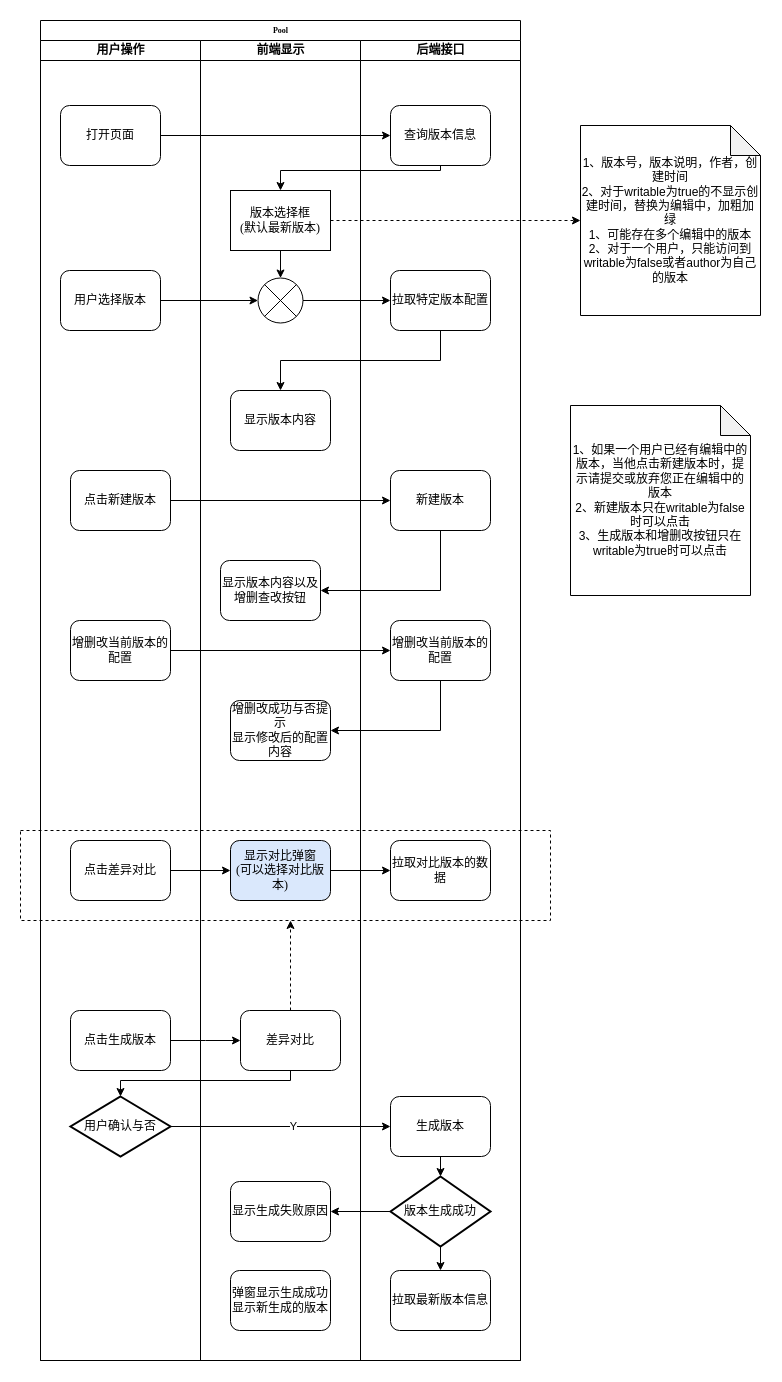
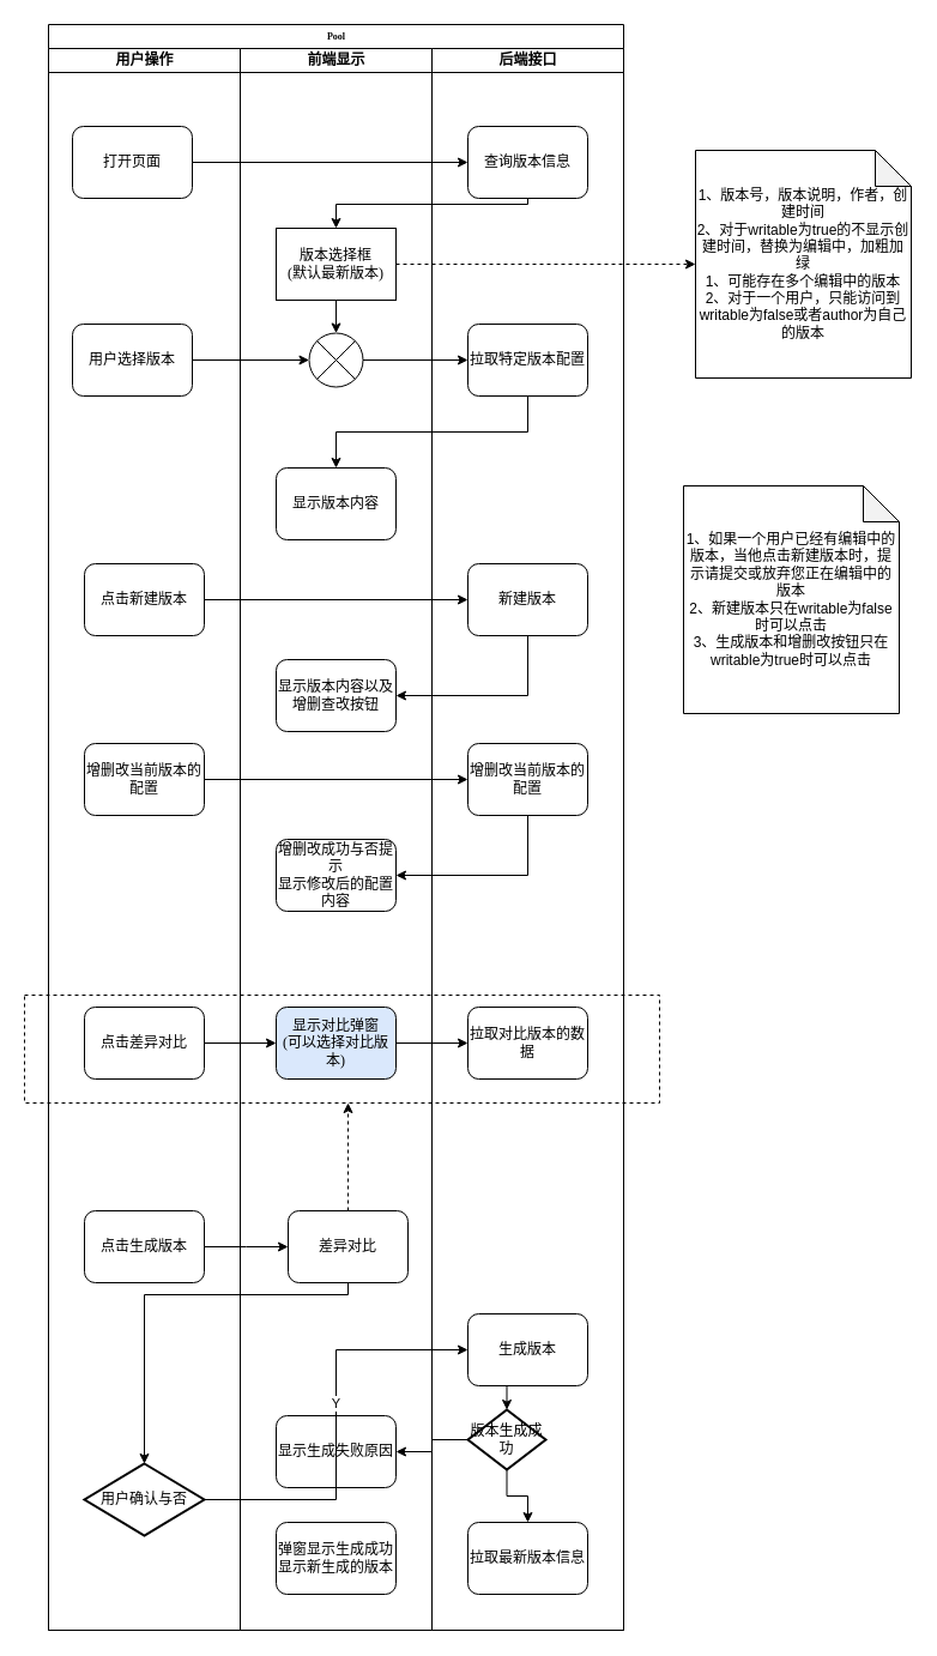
  <mxCell id="0" />
  <mxCell id="1" parent="0" />
  <mxCell id="2" value="" style="rounded=0;whiteSpace=wrap;html=1;dashed=1;" vertex="1" parent="1"><mxGeometry x="20" y="830" width="530" height="90" as="geometry" /></mxCell>
  <mxCell id="3" value="Pool" style="swimlane;html=1;childLayout=stackLayout;startSize=20;rounded=0;shadow=0;labelBackgroundColor=none;strokeWidth=1;fontFamily=Verdana;fontSize=8;align=center;" parent="1" vertex="1"><mxGeometry x="40" y="20" width="480" height="1340" as="geometry" /></mxCell>
  <mxCell id="4" value="用户操作" style="swimlane;html=1;startSize=20;" parent="3" vertex="1"><mxGeometry y="20" width="160" height="1320" as="geometry" /></mxCell>
  <mxCell id="5" value="打开页面" style="rounded=1;whiteSpace=wrap;html=1;shadow=0;labelBackgroundColor=none;strokeWidth=1;fontFamily=Verdana;fontSize=12;align=center;" parent="4" vertex="1"><mxGeometry x="20" y="65" width="100" height="60" as="geometry" /></mxCell>
  <mxCell id="6" value="用户选择版本" style="rounded=1;whiteSpace=wrap;html=1;shadow=0;labelBackgroundColor=none;strokeWidth=1;fontFamily=Verdana;fontSize=12;align=center;" vertex="1" parent="4"><mxGeometry x="20" y="230" width="100" height="60" as="geometry" /></mxCell>
  <mxCell id="7" value="点击新建版本" style="rounded=1;whiteSpace=wrap;html=1;shadow=0;labelBackgroundColor=none;strokeWidth=1;fontFamily=Verdana;fontSize=12;align=center;" vertex="1" parent="4"><mxGeometry x="30" y="430" width="100" height="60" as="geometry" /></mxCell>
  <mxCell id="8" value="增删改当前版本的配置" style="rounded=1;whiteSpace=wrap;html=1;shadow=0;labelBackgroundColor=none;strokeWidth=1;fontFamily=Verdana;fontSize=12;align=center;" vertex="1" parent="4"><mxGeometry x="30" y="580" width="100" height="60" as="geometry" /></mxCell>
  <mxCell id="9" value="点击差异对比" style="rounded=1;whiteSpace=wrap;html=1;shadow=0;labelBackgroundColor=none;strokeWidth=1;fontFamily=Verdana;fontSize=12;align=center;" vertex="1" parent="4"><mxGeometry x="30" y="800" width="100" height="60" as="geometry" /></mxCell>
- <mxCell id="10" value="&lt;span style=&quot;font-family: Verdana;&quot;&gt;用户确认与否&lt;/span&gt;" style="strokeWidth=2;html=1;shape=mxgraph.flowchart.decision;whiteSpace=wrap;" vertex="1" parent="4"><mxGeometry x="30" y="1056" width="100" height="60" as="geometry" /></mxCell>
+ <mxCell id="10" value="&lt;span style=&quot;font-family: Verdana;&quot;&gt;用户确认与否&lt;/span&gt;" style="strokeWidth=2;html=1;shape=mxgraph.flowchart.decision;whiteSpace=wrap;" vertex="1" parent="4"><mxGeometry x="30" y="1181" width="100" height="60" as="geometry" /></mxCell>
  <mxCell id="11" value="前端显示" style="swimlane;html=1;startSize=20;" parent="3" vertex="1"><mxGeometry x="160" y="20" width="160" height="1320" as="geometry" /></mxCell>
  <mxCell id="12" value="版本选择框&lt;br&gt;(默认最新版本)" style="whiteSpace=wrap;html=1;shadow=0;labelBackgroundColor=none;strokeWidth=1;fontFamily=Verdana;fontSize=12;align=center;rounded=0;" vertex="1" parent="11"><mxGeometry x="30" y="150" width="100" height="60" as="geometry" /></mxCell>
  <mxCell id="13" value="" style="verticalLabelPosition=bottom;verticalAlign=top;html=1;shape=mxgraph.flowchart.or;" vertex="1" parent="11"><mxGeometry x="57.5" y="237.5" width="45" height="45" as="geometry" /></mxCell>
  <mxCell id="14" style="edgeStyle=orthogonalEdgeStyle;rounded=0;orthogonalLoop=1;jettySize=auto;html=1;exitX=0.5;exitY=1;exitDx=0;exitDy=0;fontSize=12;entryX=0.5;entryY=0;entryDx=0;entryDy=0;entryPerimeter=0;" edge="1" parent="11" source="12" target="13"><mxGeometry relative="1" as="geometry"><mxPoint x="80" y="220" as="targetPoint" /></mxGeometry></mxCell>
  <mxCell id="15" value="显示版本内容" style="rounded=1;whiteSpace=wrap;html=1;shadow=0;labelBackgroundColor=none;strokeWidth=1;fontFamily=Verdana;fontSize=12;align=center;" vertex="1" parent="11"><mxGeometry x="30" y="350" width="100" height="60" as="geometry" /></mxCell>
- <mxCell id="16" value="显示版本内容以及增删查改按钮" style="rounded=1;whiteSpace=wrap;html=1;shadow=0;labelBackgroundColor=none;strokeWidth=1;fontFamily=Verdana;fontSize=12;align=center;" vertex="1" parent="11"><mxGeometry x="20" y="520" width="100" height="60" as="geometry" /></mxCell>
+ <mxCell id="16" value="显示版本内容以及增删查改按钮" style="rounded=1;whiteSpace=wrap;html=1;shadow=0;labelBackgroundColor=none;strokeWidth=1;fontFamily=Verdana;fontSize=12;align=center;" vertex="1" parent="11"><mxGeometry x="30" y="510" width="100" height="60" as="geometry" /></mxCell>
  <mxCell id="17" value="&lt;div&gt;增删改成功与否提示&lt;/div&gt;显示修改后的配置内容" style="rounded=1;whiteSpace=wrap;html=1;shadow=0;labelBackgroundColor=none;strokeWidth=1;fontFamily=Verdana;fontSize=12;align=center;" vertex="1" parent="11"><mxGeometry x="30" y="660" width="100" height="60" as="geometry" /></mxCell>
  <mxCell id="18" value="显示对比弹窗&lt;div&gt;(可以选择对比版本)&lt;/div&gt;" style="rounded=1;whiteSpace=wrap;html=1;shadow=0;labelBackgroundColor=none;strokeWidth=1;fontFamily=Verdana;fontSize=12;align=center;fillColor=#dae8fc;" vertex="1" parent="11"><mxGeometry x="30" y="800" width="100" height="60" as="geometry" /></mxCell>
  <mxCell id="19" style="edgeStyle=orthogonalEdgeStyle;rounded=0;orthogonalLoop=1;jettySize=auto;html=1;exitX=0.5;exitY=0;exitDx=0;exitDy=0;dashed=1;" edge="1" parent="11" source="20"><mxGeometry relative="1" as="geometry"><mxPoint x="90" y="880" as="targetPoint" /></mxGeometry></mxCell>
  <mxCell id="20" value="差异对比" style="rounded=1;whiteSpace=wrap;html=1;shadow=0;labelBackgroundColor=none;strokeWidth=1;fontFamily=Verdana;fontSize=12;align=center;" vertex="1" parent="11"><mxGeometry x="40" y="970" width="100" height="60" as="geometry" /></mxCell>
  <mxCell id="21" value="显示生成失败原因" style="rounded=1;whiteSpace=wrap;html=1;shadow=0;labelBackgroundColor=none;strokeWidth=1;fontFamily=Verdana;fontSize=12;align=center;" vertex="1" parent="11"><mxGeometry x="30" y="1141" width="100" height="60" as="geometry" /></mxCell>
  <mxCell id="22" value="弹窗显示生成成功&lt;br&gt;显示新生成的版本" style="rounded=1;whiteSpace=wrap;html=1;shadow=0;labelBackgroundColor=none;strokeWidth=1;fontFamily=Verdana;fontSize=12;align=center;" vertex="1" parent="11"><mxGeometry x="30" y="1230" width="100" height="60" as="geometry" /></mxCell>
  <mxCell id="23" value="后端接口" style="swimlane;html=1;startSize=20;" parent="3" vertex="1"><mxGeometry x="320" y="20" width="160" height="1320" as="geometry" /></mxCell>
  <mxCell id="24" value="查询版本信息" style="rounded=1;whiteSpace=wrap;html=1;shadow=0;labelBackgroundColor=none;strokeWidth=1;fontFamily=Verdana;fontSize=12;align=center;" vertex="1" parent="23"><mxGeometry x="30" y="65" width="100" height="60" as="geometry" /></mxCell>
  <mxCell id="25" value="拉取特定版本配置" style="rounded=1;whiteSpace=wrap;html=1;shadow=0;labelBackgroundColor=none;strokeWidth=1;fontFamily=Verdana;fontSize=12;align=center;" vertex="1" parent="23"><mxGeometry x="30" y="230" width="100" height="60" as="geometry" /></mxCell>
  <mxCell id="26" value="新建版本" style="rounded=1;whiteSpace=wrap;html=1;shadow=0;labelBackgroundColor=none;strokeWidth=1;fontFamily=Verdana;fontSize=12;align=center;" vertex="1" parent="23"><mxGeometry x="30" y="430" width="100" height="60" as="geometry" /></mxCell>
  <mxCell id="27" value="增删改当前版本的配置" style="rounded=1;whiteSpace=wrap;html=1;shadow=0;labelBackgroundColor=none;strokeWidth=1;fontFamily=Verdana;fontSize=12;align=center;" vertex="1" parent="23"><mxGeometry x="30" y="580" width="100" height="60" as="geometry" /></mxCell>
  <mxCell id="28" value="拉取对比版本的数据" style="rounded=1;whiteSpace=wrap;html=1;shadow=0;labelBackgroundColor=none;strokeWidth=1;fontFamily=Verdana;fontSize=12;align=center;" vertex="1" parent="23"><mxGeometry x="30" y="800" width="100" height="60" as="geometry" /></mxCell>
  <mxCell id="29" value="生成版本" style="rounded=1;whiteSpace=wrap;html=1;shadow=0;labelBackgroundColor=none;strokeWidth=1;fontFamily=Verdana;fontSize=12;align=center;" vertex="1" parent="23"><mxGeometry x="30" y="1056" width="100" height="60" as="geometry" /></mxCell>
  <mxCell id="30" style="edgeStyle=orthogonalEdgeStyle;rounded=0;orthogonalLoop=1;jettySize=auto;html=1;exitX=0.5;exitY=1;exitDx=0;exitDy=0;exitPerimeter=0;entryX=0.5;entryY=0;entryDx=0;entryDy=0;" edge="1" parent="23" source="31" target="32"><mxGeometry relative="1" as="geometry" /></mxCell>
- <mxCell id="31" value="版本生成成功" style="strokeWidth=2;html=1;shape=mxgraph.flowchart.decision;whiteSpace=wrap;" vertex="1" parent="23"><mxGeometry x="30" y="1136" width="100" height="70" as="geometry" /></mxCell>
+ <mxCell id="31" value="版本生成成功" style="strokeWidth=2;html=1;shape=mxgraph.flowchart.decision;whiteSpace=wrap;" vertex="1" parent="23"><mxGeometry x="30" y="1136" width="65" height="50" as="geometry" /></mxCell>
  <mxCell id="32" value="拉取最新版本信息" style="rounded=1;whiteSpace=wrap;html=1;shadow=0;labelBackgroundColor=none;strokeWidth=1;fontFamily=Verdana;fontSize=12;align=center;" vertex="1" parent="23"><mxGeometry x="30" y="1230" width="100" height="60" as="geometry" /></mxCell>
  <mxCell id="33" style="edgeStyle=orthogonalEdgeStyle;rounded=0;orthogonalLoop=1;jettySize=auto;html=1;exitX=0.5;exitY=1;exitDx=0;exitDy=0;entryX=0.5;entryY=0;entryDx=0;entryDy=0;entryPerimeter=0;" edge="1" parent="23" source="29" target="31"><mxGeometry relative="1" as="geometry" /></mxCell>
  <mxCell id="34" value="" style="edgeStyle=orthogonalEdgeStyle;rounded=0;orthogonalLoop=1;jettySize=auto;html=1;fontSize=12;" edge="1" parent="3" source="5" target="24"><mxGeometry relative="1" as="geometry" /></mxCell>
  <mxCell id="35" value="" style="edgeStyle=orthogonalEdgeStyle;rounded=0;orthogonalLoop=1;jettySize=auto;html=1;fontSize=12;" edge="1" parent="3" source="24" target="12"><mxGeometry relative="1" as="geometry"><Array as="points"><mxPoint x="400" y="150" /><mxPoint x="240" y="150" /></Array></mxGeometry></mxCell>
  <mxCell id="36" value="" style="edgeStyle=orthogonalEdgeStyle;rounded=0;orthogonalLoop=1;jettySize=auto;html=1;fontSize=12;entryX=0;entryY=0.5;entryDx=0;entryDy=0;entryPerimeter=0;" edge="1" parent="3" source="6" target="13"><mxGeometry relative="1" as="geometry" /></mxCell>
  <mxCell id="37" style="edgeStyle=orthogonalEdgeStyle;rounded=0;orthogonalLoop=1;jettySize=auto;html=1;exitX=1;exitY=0.5;exitDx=0;exitDy=0;exitPerimeter=0;entryX=0;entryY=0.5;entryDx=0;entryDy=0;" edge="1" parent="3" source="13" target="25"><mxGeometry relative="1" as="geometry" /></mxCell>
  <mxCell id="38" style="edgeStyle=orthogonalEdgeStyle;rounded=0;orthogonalLoop=1;jettySize=auto;html=1;exitX=0.5;exitY=1;exitDx=0;exitDy=0;entryX=0.5;entryY=0;entryDx=0;entryDy=0;" edge="1" parent="3" source="25" target="15"><mxGeometry relative="1" as="geometry" /></mxCell>
  <mxCell id="39" style="edgeStyle=orthogonalEdgeStyle;rounded=0;orthogonalLoop=1;jettySize=auto;html=1;exitX=0.5;exitY=1;exitDx=0;exitDy=0;entryX=1;entryY=0.5;entryDx=0;entryDy=0;" edge="1" parent="3" source="26" target="16"><mxGeometry relative="1" as="geometry" /></mxCell>
  <mxCell id="40" style="edgeStyle=orthogonalEdgeStyle;rounded=0;orthogonalLoop=1;jettySize=auto;html=1;exitX=1;exitY=0.5;exitDx=0;exitDy=0;entryX=0;entryY=0.5;entryDx=0;entryDy=0;" edge="1" parent="3" source="7" target="26"><mxGeometry relative="1" as="geometry" /></mxCell>
  <mxCell id="41" style="edgeStyle=orthogonalEdgeStyle;rounded=0;orthogonalLoop=1;jettySize=auto;html=1;exitX=1;exitY=0.5;exitDx=0;exitDy=0;" edge="1" parent="3" source="8" target="27"><mxGeometry relative="1" as="geometry" /></mxCell>
  <mxCell id="42" style="edgeStyle=orthogonalEdgeStyle;rounded=0;orthogonalLoop=1;jettySize=auto;html=1;exitX=0.5;exitY=1;exitDx=0;exitDy=0;entryX=1;entryY=0.5;entryDx=0;entryDy=0;" edge="1" parent="3" source="27" target="17"><mxGeometry relative="1" as="geometry" /></mxCell>
  <mxCell id="43" style="edgeStyle=orthogonalEdgeStyle;rounded=0;orthogonalLoop=1;jettySize=auto;html=1;exitX=1;exitY=0.5;exitDx=0;exitDy=0;entryX=0;entryY=0.5;entryDx=0;entryDy=0;" edge="1" parent="3" source="9" target="18"><mxGeometry relative="1" as="geometry" /></mxCell>
  <mxCell id="44" style="edgeStyle=orthogonalEdgeStyle;rounded=0;orthogonalLoop=1;jettySize=auto;html=1;exitX=1;exitY=0.5;exitDx=0;exitDy=0;" edge="1" parent="3" source="18" target="28"><mxGeometry relative="1" as="geometry" /></mxCell>
  <mxCell id="45" style="edgeStyle=orthogonalEdgeStyle;rounded=0;orthogonalLoop=1;jettySize=auto;html=1;exitX=0.5;exitY=1;exitDx=0;exitDy=0;entryX=0.5;entryY=0;entryDx=0;entryDy=0;entryPerimeter=0;" edge="1" parent="3" source="20" target="10"><mxGeometry relative="1" as="geometry"><Array as="points"><mxPoint x="250" y="1060" /><mxPoint x="80" y="1060" /></Array></mxGeometry></mxCell>
  <mxCell id="46" style="edgeStyle=orthogonalEdgeStyle;rounded=0;orthogonalLoop=1;jettySize=auto;html=1;exitX=1;exitY=0.5;exitDx=0;exitDy=0;exitPerimeter=0;entryX=0;entryY=0.5;entryDx=0;entryDy=0;" edge="1" parent="3" source="10" target="29"><mxGeometry relative="1" as="geometry" /></mxCell>
  <mxCell id="47" value="Y" style="edgeLabel;html=1;align=center;verticalAlign=middle;resizable=0;points=[];" vertex="1" connectable="0" parent="46"><mxGeometry x="0.109" y="1" relative="1" as="geometry"><mxPoint as="offset" /></mxGeometry></mxCell>
  <mxCell id="48" style="edgeStyle=orthogonalEdgeStyle;rounded=0;orthogonalLoop=1;jettySize=auto;html=1;exitX=0;exitY=0.5;exitDx=0;exitDy=0;exitPerimeter=0;entryX=1;entryY=0.5;entryDx=0;entryDy=0;" edge="1" parent="3" source="31" target="21"><mxGeometry relative="1" as="geometry" /></mxCell>
  <mxCell id="49" value="1、版本号，版本说明，作者，创建时间&lt;div&gt;2、对于writable为true的不显示创建时间，替换为编辑中，加粗加绿&lt;/div&gt;&lt;div&gt;1、可能存在多个编辑中的版本&lt;div&gt;2、对于一个用户，只能访问到&lt;span style=&quot;background-color: transparent; color: light-dark(rgb(0, 0, 0), rgb(255, 255, 255));&quot;&gt;writable为false或者author为自己的版本&lt;/span&gt;&lt;/div&gt;&lt;/div&gt;" style="shape=note;whiteSpace=wrap;html=1;backgroundOutline=1;darkOpacity=0.05;" vertex="1" parent="1"><mxGeometry x="580" y="125" width="180" height="190" as="geometry" /></mxCell>
  <mxCell id="50" style="edgeStyle=orthogonalEdgeStyle;rounded=0;orthogonalLoop=1;jettySize=auto;html=1;exitX=1;exitY=0.5;exitDx=0;exitDy=0;dashed=1;" edge="1" parent="1" source="12" target="49"><mxGeometry relative="1" as="geometry" /></mxCell>
  <mxCell id="51" value="1、如果一个用户已经有编辑中的版本，当他点击新建版本时，提示请提交或放弃您正在编辑中的版本&lt;div&gt;2、新建版本只在&lt;span style=&quot;background-color: transparent; color: light-dark(rgb(0, 0, 0), rgb(255, 255, 255));&quot;&gt;writable为false时可以点击&lt;/span&gt;&lt;/div&gt;&lt;div&gt;&lt;span style=&quot;background-color: transparent; color: light-dark(rgb(0, 0, 0), rgb(255, 255, 255));&quot;&gt;3、生成版本和增删改按钮只在&lt;/span&gt;&lt;span style=&quot;background-color: transparent; color: light-dark(rgb(0, 0, 0), rgb(255, 255, 255));&quot;&gt;writable为true时可以点击&lt;/span&gt;&lt;/div&gt;" style="shape=note;whiteSpace=wrap;html=1;backgroundOutline=1;darkOpacity=0.05;" vertex="1" parent="1"><mxGeometry x="570" y="405" width="180" height="190" as="geometry" /></mxCell>
  <mxCell id="52" style="edgeStyle=orthogonalEdgeStyle;rounded=0;orthogonalLoop=1;jettySize=auto;html=1;exitX=1;exitY=0.5;exitDx=0;exitDy=0;" edge="1" parent="1" source="53"><mxGeometry relative="1" as="geometry"><mxPoint x="240" y="1040" as="targetPoint" /></mxGeometry></mxCell>
  <mxCell id="53" value="点击生成版本" style="rounded=1;whiteSpace=wrap;html=1;shadow=0;labelBackgroundColor=none;strokeWidth=1;fontFamily=Verdana;fontSize=12;align=center;" vertex="1" parent="1"><mxGeometry x="70" y="1010" width="100" height="60" as="geometry" /></mxCell>
